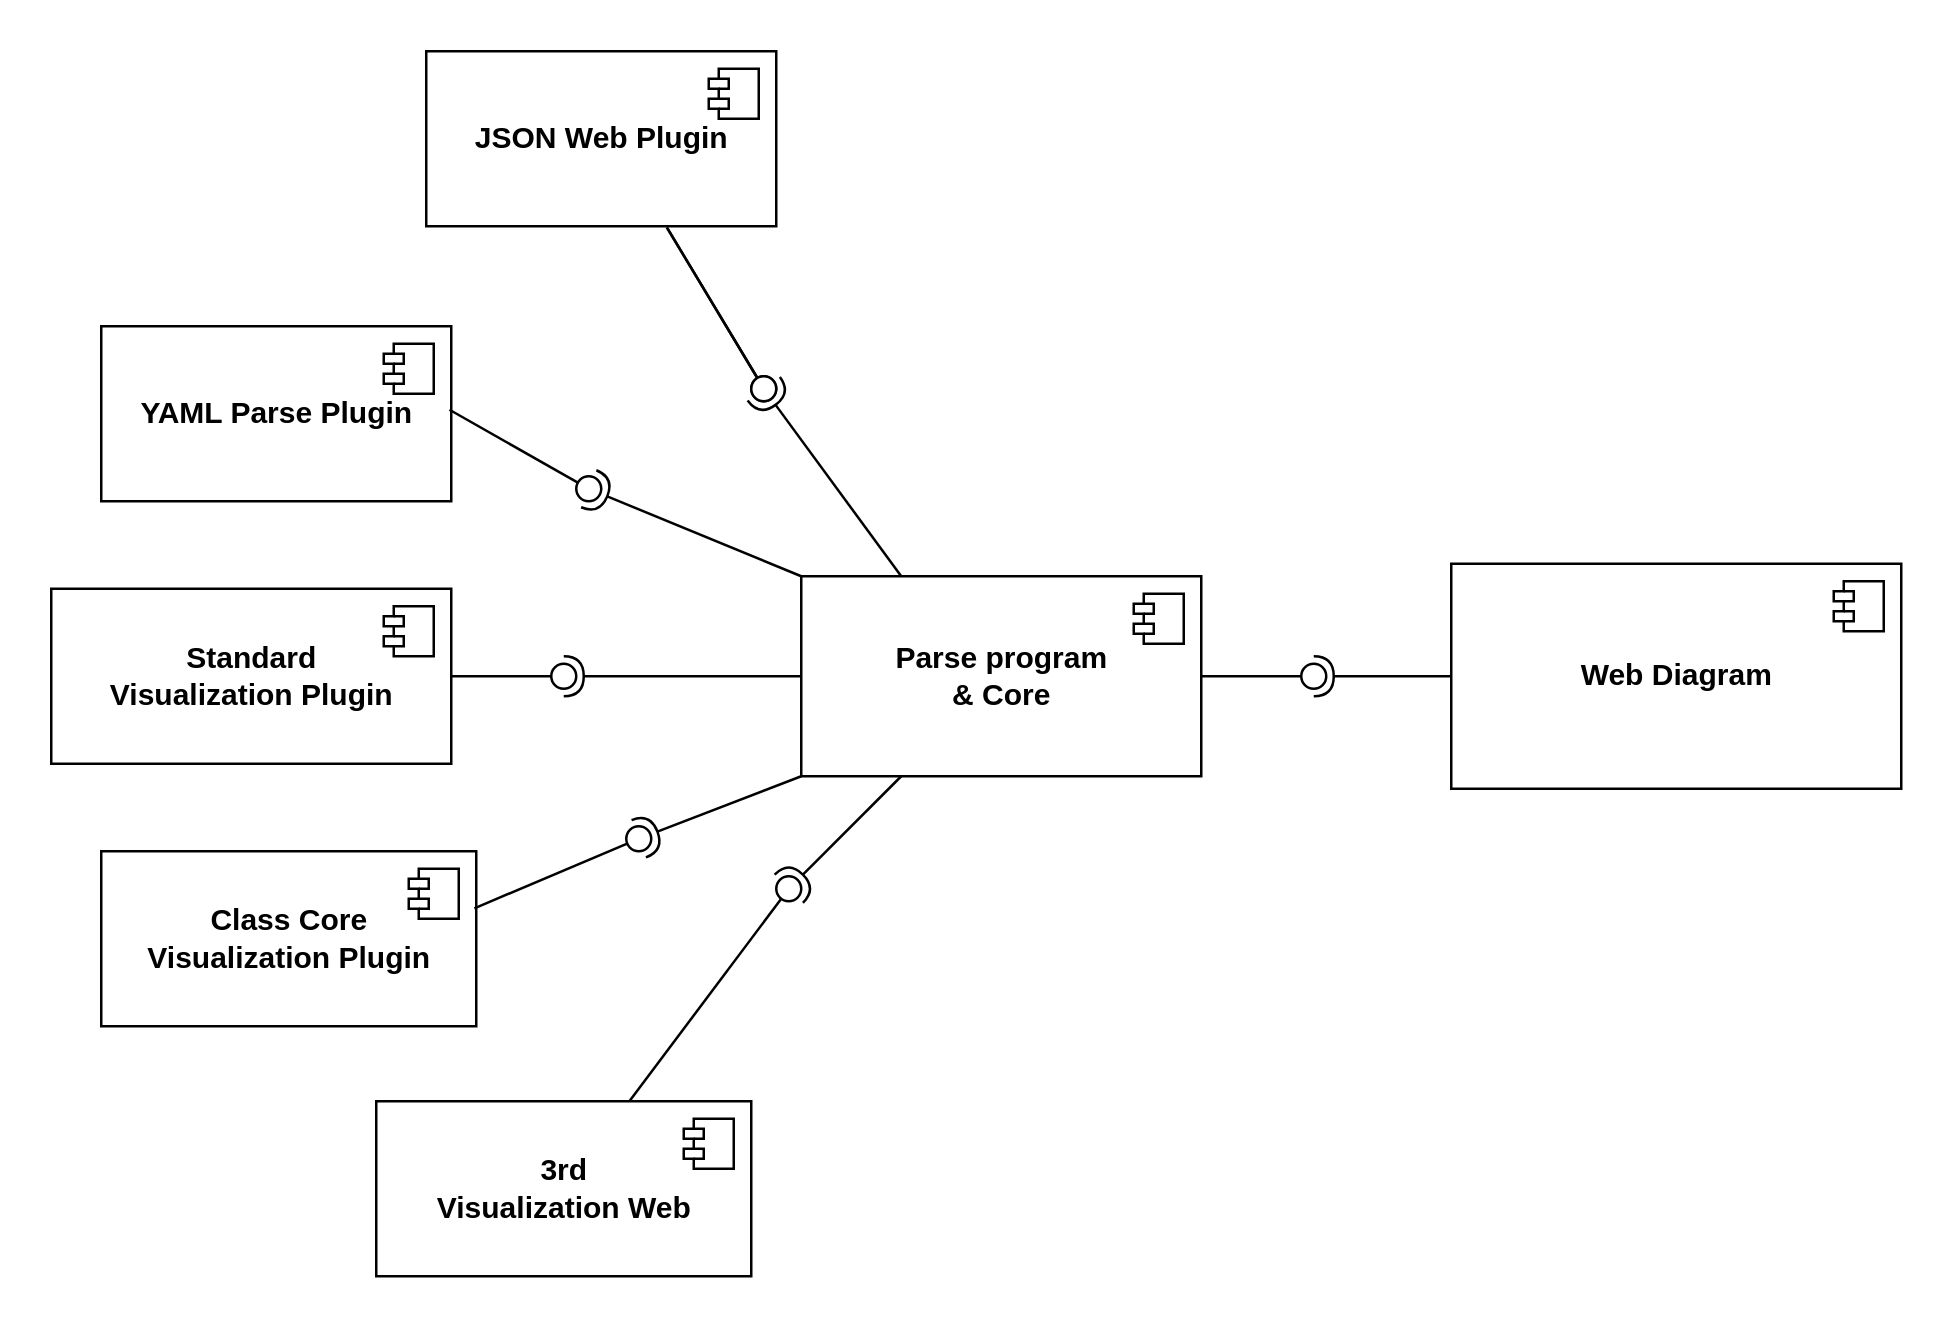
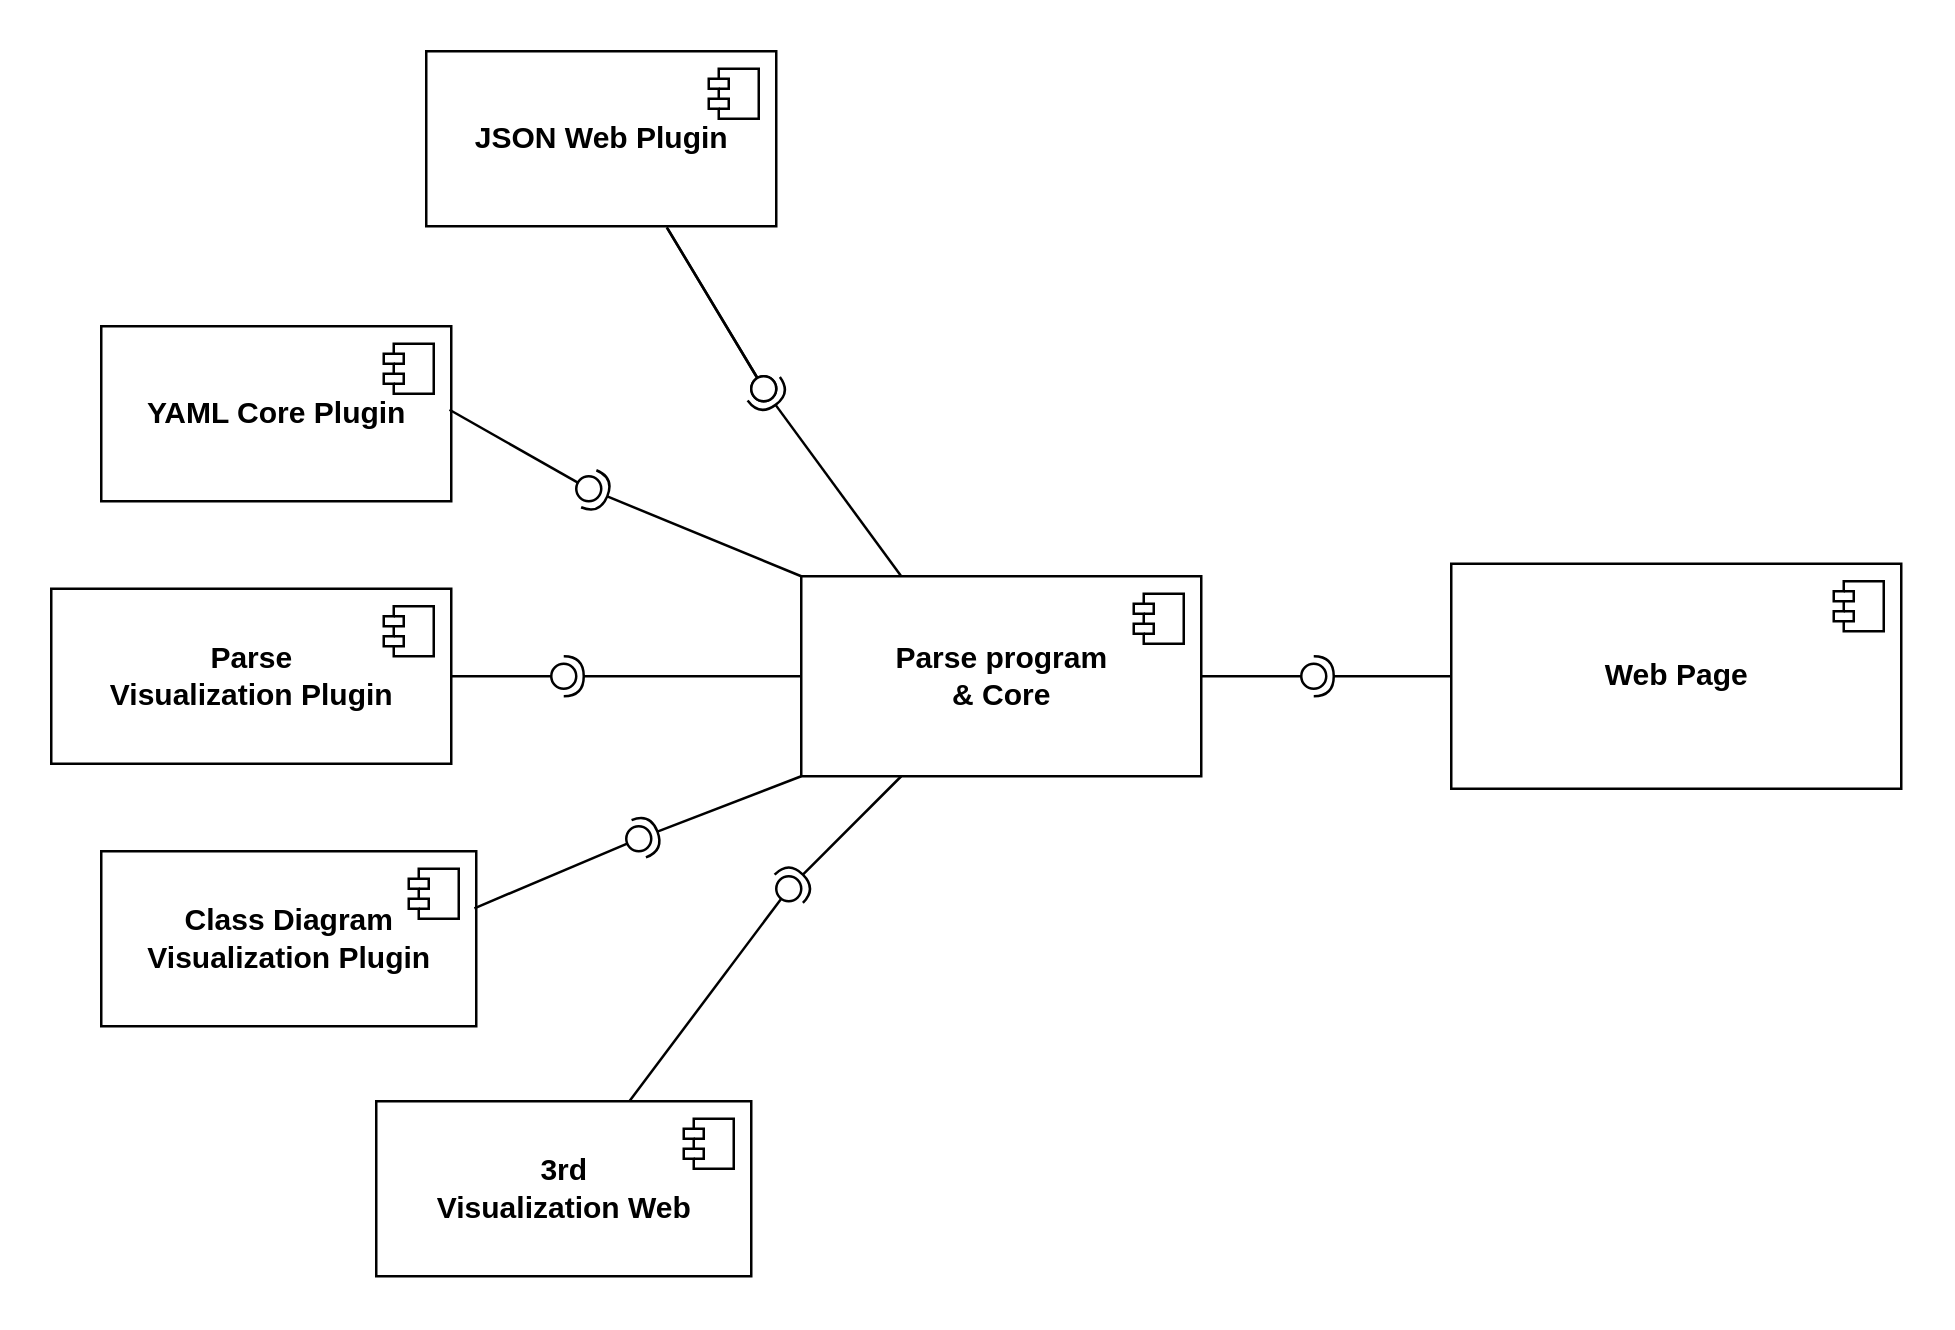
  <mxCell id="0" />
  <mxCell id="1" parent="0" />
  <mxCell id="2" value="&lt;b&gt;Parse program &lt;br&gt;&amp;amp; Core&lt;br&gt;&lt;/b&gt;" style="html=1;dropTarget=0;" vertex="1" parent="1"><mxGeometry x="320" y="230" width="160" height="80" as="geometry" /></mxCell>
  <mxCell id="3" value="" style="shape=module;jettyWidth=8;jettyHeight=4;" vertex="1" parent="2"><mxGeometry x="1" width="20" height="20" relative="1" as="geometry"><mxPoint x="-27" y="7" as="offset" /></mxGeometry></mxCell>
  <mxCell id="4" value="&lt;b&gt;JSON Web Plugin&lt;/b&gt;" style="html=1;dropTarget=0;" vertex="1" parent="1"><mxGeometry x="170" y="20" width="140" height="70" as="geometry" /></mxCell>
  <mxCell id="5" value="" style="shape=module;jettyWidth=8;jettyHeight=4;" vertex="1" parent="4"><mxGeometry x="1" width="20" height="20" relative="1" as="geometry"><mxPoint x="-27" y="7" as="offset" /></mxGeometry></mxCell>
- <mxCell id="6" value="&lt;b&gt;YAML Parse Plugin&lt;/b&gt;" style="html=1;dropTarget=0;" vertex="1" parent="1"><mxGeometry x="40" y="130" width="140" height="70" as="geometry" /></mxCell>
+ <mxCell id="6" value="&lt;b&gt;YAML Core Plugin&lt;/b&gt;" style="html=1;dropTarget=0;" vertex="1" parent="1"><mxGeometry x="40" y="130" width="140" height="70" as="geometry" /></mxCell>
  <mxCell id="7" value="" style="shape=module;jettyWidth=8;jettyHeight=4;" vertex="1" parent="6"><mxGeometry x="1" width="20" height="20" relative="1" as="geometry"><mxPoint x="-27" y="7" as="offset" /></mxGeometry></mxCell>
- <mxCell id="8" value="&lt;b&gt;Standard &lt;br&gt;Visualization Plugin&lt;br&gt;&lt;/b&gt;" style="html=1;dropTarget=0;" vertex="1" parent="1"><mxGeometry x="20" y="235" width="160" height="70" as="geometry" /></mxCell>
+ <mxCell id="8" value="&lt;b&gt;Parse &lt;br&gt;Visualization Plugin&lt;br&gt;&lt;/b&gt;" style="html=1;dropTarget=0;" vertex="1" parent="1"><mxGeometry x="20" y="235" width="160" height="70" as="geometry" /></mxCell>
  <mxCell id="9" value="" style="shape=module;jettyWidth=8;jettyHeight=4;" vertex="1" parent="8"><mxGeometry x="1" width="20" height="20" relative="1" as="geometry"><mxPoint x="-27" y="7" as="offset" /></mxGeometry></mxCell>
- <mxCell id="10" value="&lt;b&gt;Class Core &lt;br&gt;Visualization Plugin&lt;br&gt;&lt;/b&gt;" style="html=1;dropTarget=0;" vertex="1" parent="1"><mxGeometry x="40" y="340" width="150" height="70" as="geometry" /></mxCell>
+ <mxCell id="10" value="&lt;b&gt;Class Diagram &lt;br&gt;Visualization Plugin&lt;br&gt;&lt;/b&gt;" style="html=1;dropTarget=0;" vertex="1" parent="1"><mxGeometry x="40" y="340" width="150" height="70" as="geometry" /></mxCell>
  <mxCell id="11" value="" style="shape=module;jettyWidth=8;jettyHeight=4;" vertex="1" parent="10"><mxGeometry x="1" width="20" height="20" relative="1" as="geometry"><mxPoint x="-27" y="7" as="offset" /></mxGeometry></mxCell>
  <mxCell id="12" value="&lt;b&gt;3rd&lt;br&gt;Visualization Web&lt;br&gt;&lt;/b&gt;" style="html=1;dropTarget=0;" vertex="1" parent="1"><mxGeometry x="150" y="440" width="150" height="70" as="geometry" /></mxCell>
  <mxCell id="13" value="" style="shape=module;jettyWidth=8;jettyHeight=4;" vertex="1" parent="12"><mxGeometry x="1" width="20" height="20" relative="1" as="geometry"><mxPoint x="-27" y="7" as="offset" /></mxGeometry></mxCell>
  <mxCell id="14" value="" style="rounded=0;orthogonalLoop=1;jettySize=auto;html=1;endArrow=none;endFill=0;sketch=0;sourcePerimeterSpacing=0;targetPerimeterSpacing=0;" edge="1" target="16" parent="1" source="12"><mxGeometry relative="1" as="geometry"><mxPoint x="250" y="325" as="sourcePoint" /></mxGeometry></mxCell>
  <mxCell id="15" value="" style="rounded=0;orthogonalLoop=1;jettySize=auto;html=1;endArrow=halfCircle;endFill=0;entryX=0.5;entryY=0.5;endSize=6;strokeWidth=1;sketch=0;exitX=0.25;exitY=1;exitDx=0;exitDy=0;" edge="1" target="16" parent="1" source="2"><mxGeometry relative="1" as="geometry"><mxPoint x="290" y="325" as="sourcePoint" /></mxGeometry></mxCell>
  <mxCell id="16" value="" style="ellipse;whiteSpace=wrap;html=1;align=center;aspect=fixed;resizable=0;points=[];outlineConnect=0;sketch=0;" vertex="1" parent="1"><mxGeometry x="310" y="350" width="10" height="10" as="geometry" /></mxCell>
  <mxCell id="17" value="" style="rounded=0;orthogonalLoop=1;jettySize=auto;html=1;endArrow=none;endFill=0;sketch=0;sourcePerimeterSpacing=0;targetPerimeterSpacing=0;exitX=0.995;exitY=0.326;exitDx=0;exitDy=0;exitPerimeter=0;" edge="1" target="19" parent="1" source="10"><mxGeometry relative="1" as="geometry"><mxPoint x="250" y="325" as="sourcePoint" /></mxGeometry></mxCell>
  <mxCell id="18" value="" style="rounded=0;orthogonalLoop=1;jettySize=auto;html=1;endArrow=halfCircle;endFill=0;entryX=0.5;entryY=0.5;endSize=6;strokeWidth=1;sketch=0;exitX=0;exitY=1;exitDx=0;exitDy=0;" edge="1" target="19" parent="1" source="2"><mxGeometry relative="1" as="geometry"><mxPoint x="290" y="325" as="sourcePoint" /></mxGeometry></mxCell>
  <mxCell id="19" value="" style="ellipse;whiteSpace=wrap;html=1;align=center;aspect=fixed;resizable=0;points=[];outlineConnect=0;sketch=0;" vertex="1" parent="1"><mxGeometry x="250" y="330" width="10" height="10" as="geometry" /></mxCell>
  <mxCell id="20" value="" style="rounded=0;orthogonalLoop=1;jettySize=auto;html=1;endArrow=none;endFill=0;sketch=0;sourcePerimeterSpacing=0;targetPerimeterSpacing=0;exitX=1;exitY=0.5;exitDx=0;exitDy=0;" edge="1" target="22" parent="1" source="8"><mxGeometry relative="1" as="geometry"><mxPoint x="270" y="255" as="sourcePoint" /></mxGeometry></mxCell>
  <mxCell id="21" value="" style="rounded=0;orthogonalLoop=1;jettySize=auto;html=1;endArrow=halfCircle;endFill=0;entryX=0.5;entryY=0.5;endSize=6;strokeWidth=1;sketch=0;exitX=0;exitY=0.5;exitDx=0;exitDy=0;" edge="1" target="22" parent="1" source="2"><mxGeometry relative="1" as="geometry"><mxPoint x="310" y="255" as="sourcePoint" /></mxGeometry></mxCell>
  <mxCell id="22" value="" style="ellipse;whiteSpace=wrap;html=1;align=center;aspect=fixed;resizable=0;points=[];outlineConnect=0;sketch=0;" vertex="1" parent="1"><mxGeometry x="220" y="265" width="10" height="10" as="geometry" /></mxCell>
  <mxCell id="23" value="" style="rounded=0;orthogonalLoop=1;jettySize=auto;html=1;endArrow=none;endFill=0;sketch=0;sourcePerimeterSpacing=0;targetPerimeterSpacing=0;exitX=0.995;exitY=0.477;exitDx=0;exitDy=0;exitPerimeter=0;" edge="1" target="25" parent="1" source="6"><mxGeometry relative="1" as="geometry"><mxPoint x="190" y="195" as="sourcePoint" /></mxGeometry></mxCell>
  <mxCell id="24" value="" style="rounded=0;orthogonalLoop=1;jettySize=auto;html=1;endArrow=halfCircle;endFill=0;entryX=0.5;entryY=0.5;endSize=6;strokeWidth=1;sketch=0;exitX=0;exitY=0;exitDx=0;exitDy=0;" edge="1" target="25" parent="1" source="2"><mxGeometry relative="1" as="geometry"><mxPoint x="230" y="195" as="sourcePoint" /></mxGeometry></mxCell>
  <mxCell id="25" value="" style="ellipse;whiteSpace=wrap;html=1;align=center;aspect=fixed;resizable=0;points=[];outlineConnect=0;sketch=0;" vertex="1" parent="1"><mxGeometry x="230" y="190" width="10" height="10" as="geometry" /></mxCell>
  <mxCell id="26" value="" style="rounded=0;orthogonalLoop=1;jettySize=auto;html=1;endArrow=none;endFill=0;sketch=0;sourcePerimeterSpacing=0;targetPerimeterSpacing=0;exitX=0.689;exitY=1.011;exitDx=0;exitDy=0;exitPerimeter=0;" edge="1" target="28" parent="1" source="4"><mxGeometry relative="1" as="geometry"><mxPoint x="340" y="185" as="sourcePoint" /></mxGeometry></mxCell>
  <mxCell id="27" value="" style="rounded=0;orthogonalLoop=1;jettySize=auto;html=1;endArrow=halfCircle;endFill=0;entryX=0.5;entryY=0.5;endSize=6;strokeWidth=1;sketch=0;exitX=0.25;exitY=0;exitDx=0;exitDy=0;" edge="1" target="28" parent="1" source="2"><mxGeometry relative="1" as="geometry"><mxPoint x="380" y="185" as="sourcePoint" /></mxGeometry></mxCell>
  <mxCell id="28" value="" style="ellipse;whiteSpace=wrap;html=1;align=center;aspect=fixed;resizable=0;points=[];outlineConnect=0;sketch=0;" vertex="1" parent="1"><mxGeometry x="300" y="150" width="10" height="10" as="geometry" /></mxCell>
- <mxCell id="29" value="&lt;b&gt;Web Diagram&lt;/b&gt;" style="html=1;dropTarget=0;" vertex="1" parent="1"><mxGeometry x="580" y="225" width="180" height="90" as="geometry" /></mxCell>
+ <mxCell id="29" value="&lt;b&gt;Web Page&lt;/b&gt;" style="html=1;dropTarget=0;" vertex="1" parent="1"><mxGeometry x="580" y="225" width="180" height="90" as="geometry" /></mxCell>
  <mxCell id="30" value="" style="shape=module;jettyWidth=8;jettyHeight=4;" vertex="1" parent="29"><mxGeometry x="1" width="20" height="20" relative="1" as="geometry"><mxPoint x="-27" y="7" as="offset" /></mxGeometry></mxCell>
  <mxCell id="31" value="" style="rounded=0;orthogonalLoop=1;jettySize=auto;html=1;endArrow=none;endFill=0;sketch=0;sourcePerimeterSpacing=0;targetPerimeterSpacing=0;exitX=1;exitY=0.5;exitDx=0;exitDy=0;" edge="1" target="33" parent="1" source="2"><mxGeometry relative="1" as="geometry"><mxPoint x="550" y="215" as="sourcePoint" /></mxGeometry></mxCell>
  <mxCell id="32" value="" style="rounded=0;orthogonalLoop=1;jettySize=auto;html=1;endArrow=halfCircle;endFill=0;entryX=0.5;entryY=0.5;endSize=6;strokeWidth=1;sketch=0;exitX=0;exitY=0.5;exitDx=0;exitDy=0;" edge="1" target="33" parent="1" source="29"><mxGeometry relative="1" as="geometry"><mxPoint x="590" y="215" as="sourcePoint" /></mxGeometry></mxCell>
  <mxCell id="33" value="" style="ellipse;whiteSpace=wrap;html=1;align=center;aspect=fixed;resizable=0;points=[];outlineConnect=0;sketch=0;" vertex="1" parent="1"><mxGeometry x="520" y="265" width="10" height="10" as="geometry" /></mxCell>
  <mxCell id="34" value="" style="rounded=0;orthogonalLoop=1;jettySize=auto;html=1;endArrow=none;endFill=0;sketch=0;sourcePerimeterSpacing=0;targetPerimeterSpacing=0;exitX=0.687;exitY=1.006;exitDx=0;exitDy=0;exitPerimeter=0;" edge="1" target="35" parent="1" source="4"><mxGeometry relative="1" as="geometry"><mxPoint x="320" y="165" as="sourcePoint" /></mxGeometry></mxCell>
  <mxCell id="35" value="" style="ellipse;whiteSpace=wrap;html=1;align=center;aspect=fixed;resizable=0;points=[];outlineConnect=0;sketch=0;" vertex="1" parent="1"><mxGeometry x="300" y="150" width="10" height="10" as="geometry" /></mxCell>
